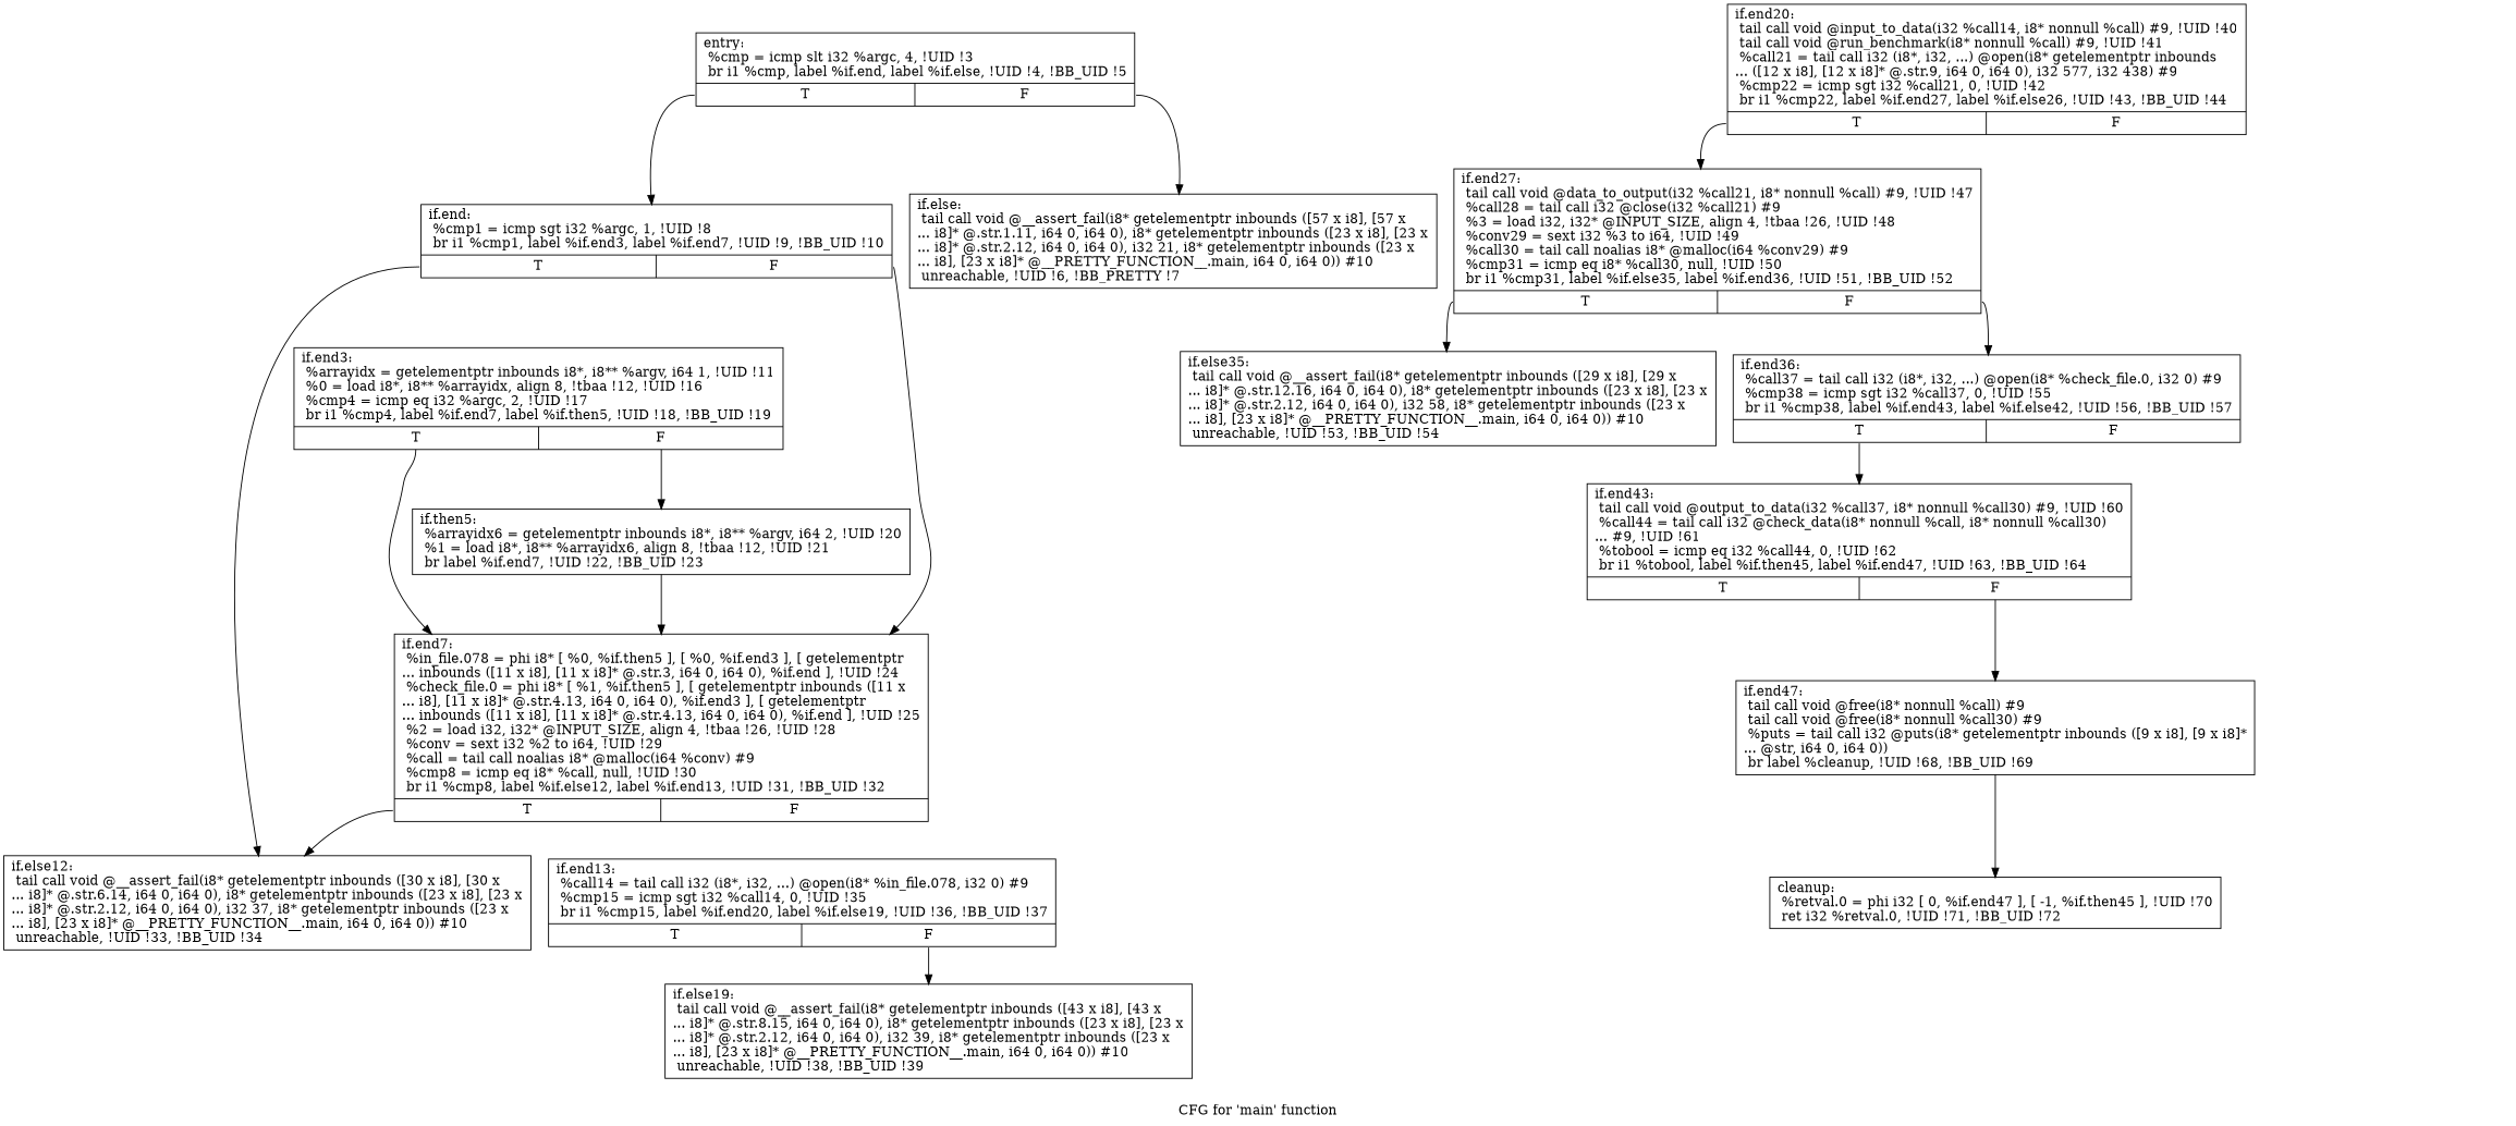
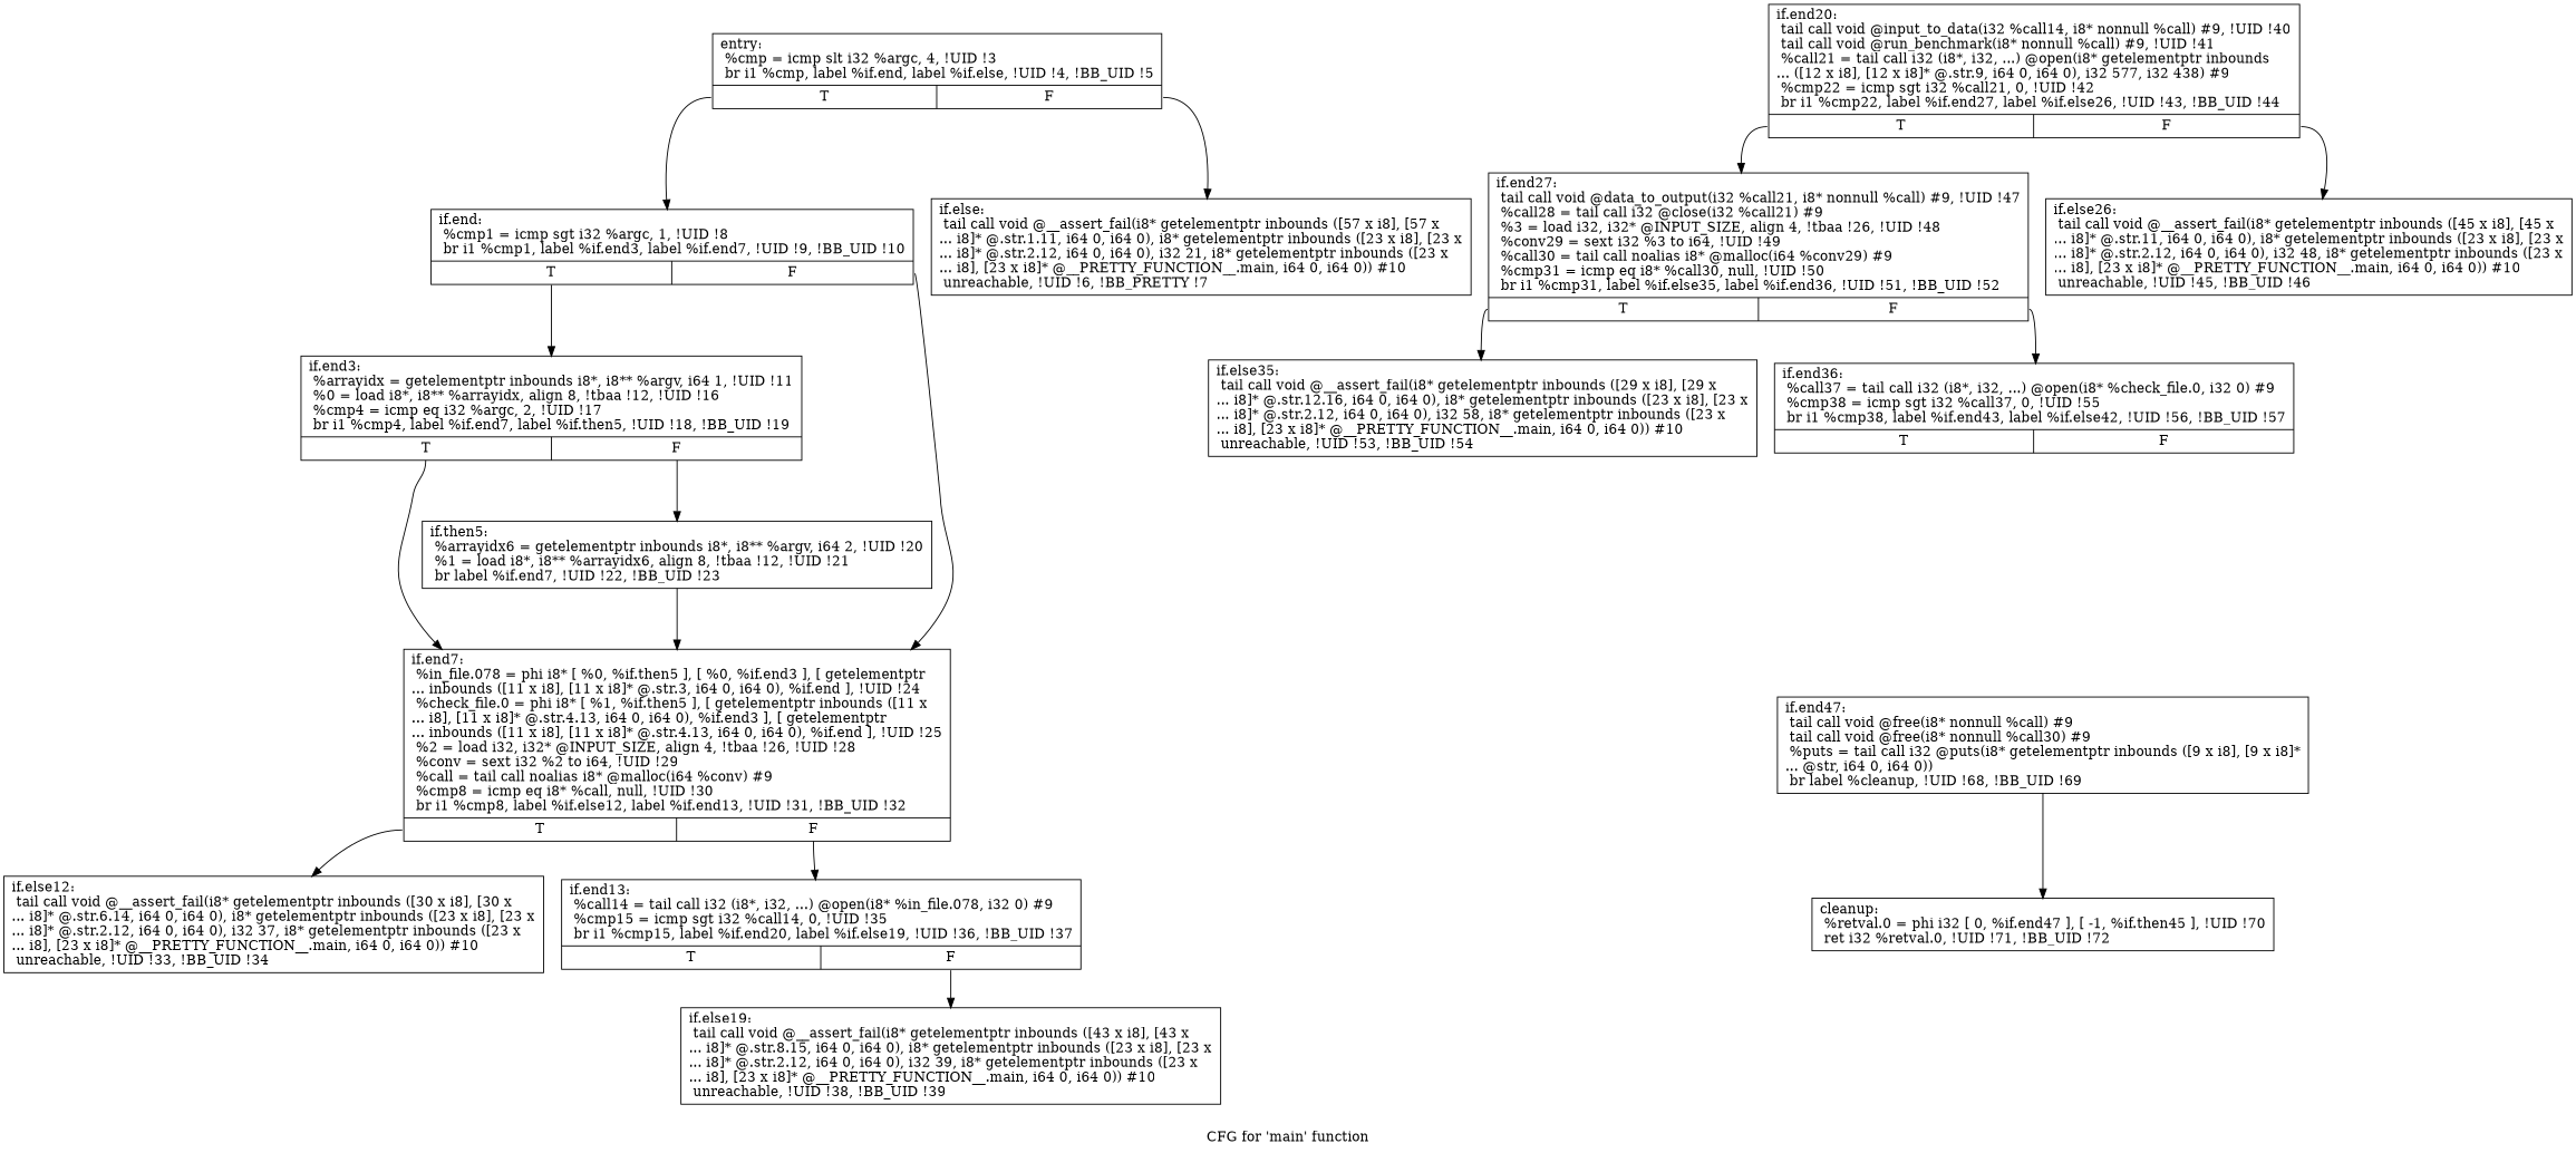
  digraph {
    label="CFG for 'main' function"
    node [shape=record]
    edge [tailport=s0]
    n1 [label="{entry:\l  %cmp = icmp slt i32 %argc, 4, !UID !3\l  br i1 %cmp, label %if.end, label %if.else, !UID !4, !BB_UID !5\l|{<s0>T|<s1>F}}"]
    n2 [label="{if.end:                                           \l  %cmp1 = icmp sgt i32 %argc, 1, !UID !8\l  br i1 %cmp1, label %if.end3, label %if.end7, !UID !9, !BB_UID !10\l|{<s0>T|<s1>F}}"]
    n3 [label="{if.else:                                          \l  tail call void @__assert_fail(i8* getelementptr inbounds ([57 x i8], [57 x\l... i8]* @.str.1.11, i64 0, i64 0), i8* getelementptr inbounds ([23 x i8], [23 x\l... i8]* @.str.2.12, i64 0, i64 0), i32 21, i8* getelementptr inbounds ([23 x\l... i8], [23 x i8]* @__PRETTY_FUNCTION__.main, i64 0, i64 0)) #10\l  unreachable, !UID !6, !BB_PRETTY !7\l}"]
    n4 [label="{if.end3:                                          \l  %arrayidx = getelementptr inbounds i8*, i8** %argv, i64 1, !UID !11\l  %0 = load i8*, i8** %arrayidx, align 8, !tbaa !12, !UID !16\l  %cmp4 = icmp eq i32 %argc, 2, !UID !17\l  br i1 %cmp4, label %if.end7, label %if.then5, !UID !18, !BB_UID !19\l|{<s0>T|<s1>F}}"]
    n5 [label="{if.end7:                                          \l  %in_file.078 = phi i8* [ %0, %if.then5 ], [ %0, %if.end3 ], [ getelementptr\l... inbounds ([11 x i8], [11 x i8]* @.str.3, i64 0, i64 0), %if.end ], !UID !24\l  %check_file.0 = phi i8* [ %1, %if.then5 ], [ getelementptr inbounds ([11 x\l... i8], [11 x i8]* @.str.4.13, i64 0, i64 0), %if.end3 ], [ getelementptr\l... inbounds ([11 x i8], [11 x i8]* @.str.4.13, i64 0, i64 0), %if.end ], !UID !25\l  %2 = load i32, i32* @INPUT_SIZE, align 4, !tbaa !26, !UID !28\l  %conv = sext i32 %2 to i64, !UID !29\l  %call = tail call noalias i8* @malloc(i64 %conv) #9\l  %cmp8 = icmp eq i8* %call, null, !UID !30\l  br i1 %cmp8, label %if.else12, label %if.end13, !UID !31, !BB_UID !32\l|{<s0>T|<s1>F}}"]
    n6 [label="{if.then5:                                         \l  %arrayidx6 = getelementptr inbounds i8*, i8** %argv, i64 2, !UID !20\l  %1 = load i8*, i8** %arrayidx6, align 8, !tbaa !12, !UID !21\l  br label %if.end7, !UID !22, !BB_UID !23\l}"]
    n7 [label="{if.else12:                                        \l  tail call void @__assert_fail(i8* getelementptr inbounds ([30 x i8], [30 x\l... i8]* @.str.6.14, i64 0, i64 0), i8* getelementptr inbounds ([23 x i8], [23 x\l... i8]* @.str.2.12, i64 0, i64 0), i32 37, i8* getelementptr inbounds ([23 x\l... i8], [23 x i8]* @__PRETTY_FUNCTION__.main, i64 0, i64 0)) #10\l  unreachable, !UID !33, !BB_UID !34\l}"]
    n8 [label="{if.end13:                                         \l  %call14 = tail call i32 (i8*, i32, ...) @open(i8* %in_file.078, i32 0) #9\l  %cmp15 = icmp sgt i32 %call14, 0, !UID !35\l  br i1 %cmp15, label %if.end20, label %if.else19, !UID !36, !BB_UID !37\l|{<s0>T|<s1>F}}"]
    n9 [label="{if.else19:                                        \l  tail call void @__assert_fail(i8* getelementptr inbounds ([43 x i8], [43 x\l... i8]* @.str.8.15, i64 0, i64 0), i8* getelementptr inbounds ([23 x i8], [23 x\l... i8]* @.str.2.12, i64 0, i64 0), i32 39, i8* getelementptr inbounds ([23 x\l... i8], [23 x i8]* @__PRETTY_FUNCTION__.main, i64 0, i64 0)) #10\l  unreachable, !UID !38, !BB_UID !39\l}"]
    n10 [label="{if.end20:                                         \l  tail call void @input_to_data(i32 %call14, i8* nonnull %call) #9, !UID !40\l  tail call void @run_benchmark(i8* nonnull %call) #9, !UID !41\l  %call21 = tail call i32 (i8*, i32, ...) @open(i8* getelementptr inbounds\l... ([12 x i8], [12 x i8]* @.str.9, i64 0, i64 0), i32 577, i32 438) #9\l  %cmp22 = icmp sgt i32 %call21, 0, !UID !42\l  br i1 %cmp22, label %if.end27, label %if.else26, !UID !43, !BB_UID !44\l|{<s0>T|<s1>F}}"]
    n11 [label="{if.end27:                                         \l  tail call void @data_to_output(i32 %call21, i8* nonnull %call) #9, !UID !47\l  %call28 = tail call i32 @close(i32 %call21) #9\l  %3 = load i32, i32* @INPUT_SIZE, align 4, !tbaa !26, !UID !48\l  %conv29 = sext i32 %3 to i64, !UID !49\l  %call30 = tail call noalias i8* @malloc(i64 %conv29) #9\l  %cmp31 = icmp eq i8* %call30, null, !UID !50\l  br i1 %cmp31, label %if.else35, label %if.end36, !UID !51, !BB_UID !52\l|{<s0>T|<s1>F}}"]
+   n12 [label="{if.else26:                                        \l  tail call void @__assert_fail(i8* getelementptr inbounds ([45 x i8], [45 x\l... i8]* @.str.11, i64 0, i64 0), i8* getelementptr inbounds ([23 x i8], [23 x\l... i8]* @.str.2.12, i64 0, i64 0), i32 48, i8* getelementptr inbounds ([23 x\l... i8], [23 x i8]* @__PRETTY_FUNCTION__.main, i64 0, i64 0)) #10\l  unreachable, !UID !45, !BB_UID !46\l}"]
    n13 [label="{if.else35:                                        \l  tail call void @__assert_fail(i8* getelementptr inbounds ([29 x i8], [29 x\l... i8]* @.str.12.16, i64 0, i64 0), i8* getelementptr inbounds ([23 x i8], [23 x\l... i8]* @.str.2.12, i64 0, i64 0), i32 58, i8* getelementptr inbounds ([23 x\l... i8], [23 x i8]* @__PRETTY_FUNCTION__.main, i64 0, i64 0)) #10\l  unreachable, !UID !53, !BB_UID !54\l}"]
    n14 [label="{if.end36:                                         \l  %call37 = tail call i32 (i8*, i32, ...) @open(i8* %check_file.0, i32 0) #9\l  %cmp38 = icmp sgt i32 %call37, 0, !UID !55\l  br i1 %cmp38, label %if.end43, label %if.else42, !UID !56, !BB_UID !57\l|{<s0>T|<s1>F}}"]
-   n15 [label="{if.end43:                                         \l  tail call void @output_to_data(i32 %call37, i8* nonnull %call30) #9, !UID !60\l  %call44 = tail call i32 @check_data(i8* nonnull %call, i8* nonnull %call30)\l... #9, !UID !61\l  %tobool = icmp eq i32 %call44, 0, !UID !62\l  br i1 %tobool, label %if.then45, label %if.end47, !UID !63, !BB_UID !64\l|{<s0>T|<s1>F}}"]
    n16 [label="{if.end47:                                         \l  tail call void @free(i8* nonnull %call) #9\l  tail call void @free(i8* nonnull %call30) #9\l  %puts = tail call i32 @puts(i8* getelementptr inbounds ([9 x i8], [9 x i8]*\l... @str, i64 0, i64 0))\l  br label %cleanup, !UID !68, !BB_UID !69\l}"]
    n17 [label="{cleanup:                                          \l  %retval.0 = phi i32 [ 0, %if.end47 ], [ -1, %if.then45 ], !UID !70\l  ret i32 %retval.0, !UID !71, !BB_UID !72\l}"]
    n1 -> n2
    n1 -> n3 [tailport=s1]
-   n2 -> n7
+   n2 -> n4
    n2 -> n5 [tailport=s1]
    n4 -> n5
    n4 -> n6 [tailport=s1]
    n5 -> n7
+   n5 -> n8 [tailport=s1]
    n6 -> n5
    n8 -> n9 [tailport=s1]
    n10 -> n11
+   n10 -> n12 [tailport=s1]
    n11 -> n13
    n11 -> n14 [tailport=s1]
-   n14 -> n15
-   n15 -> n16 [tailport=s1]
    n16 -> n17
  }
